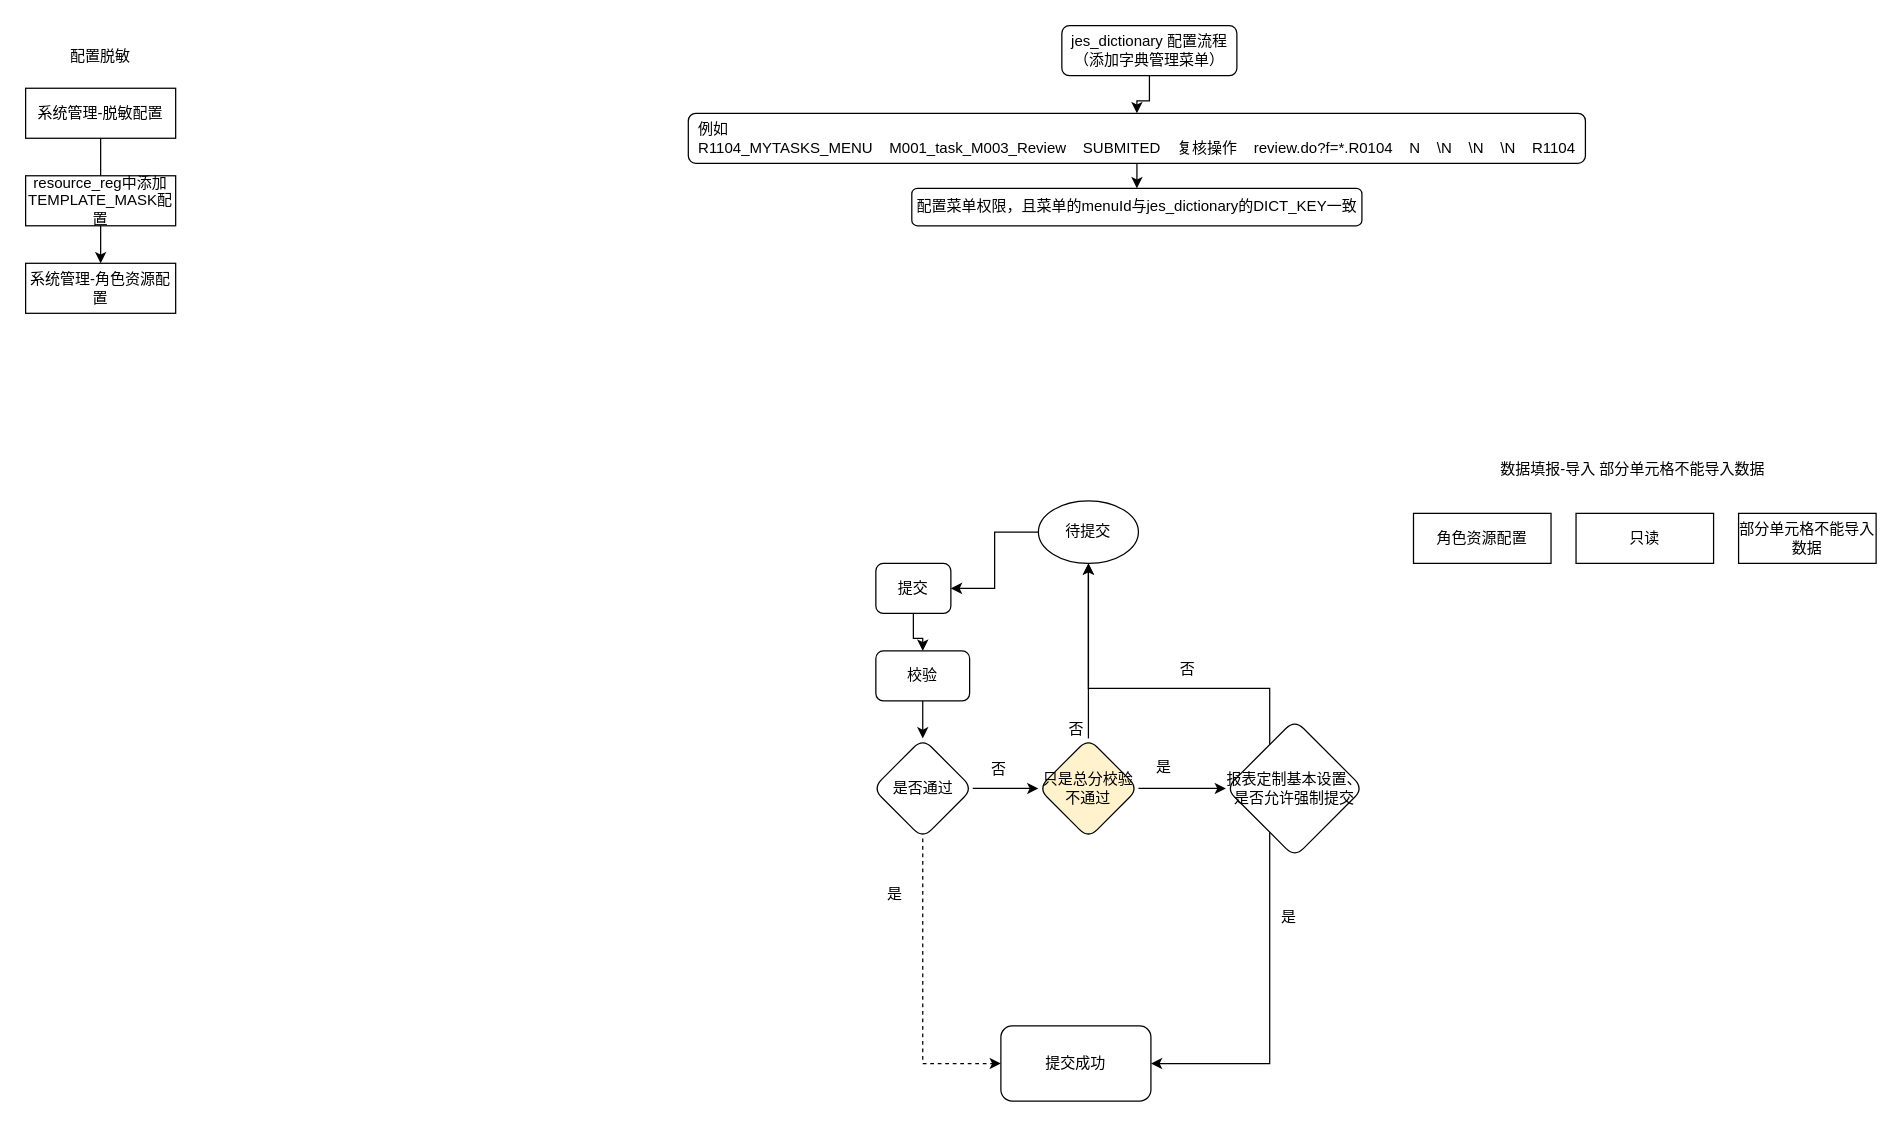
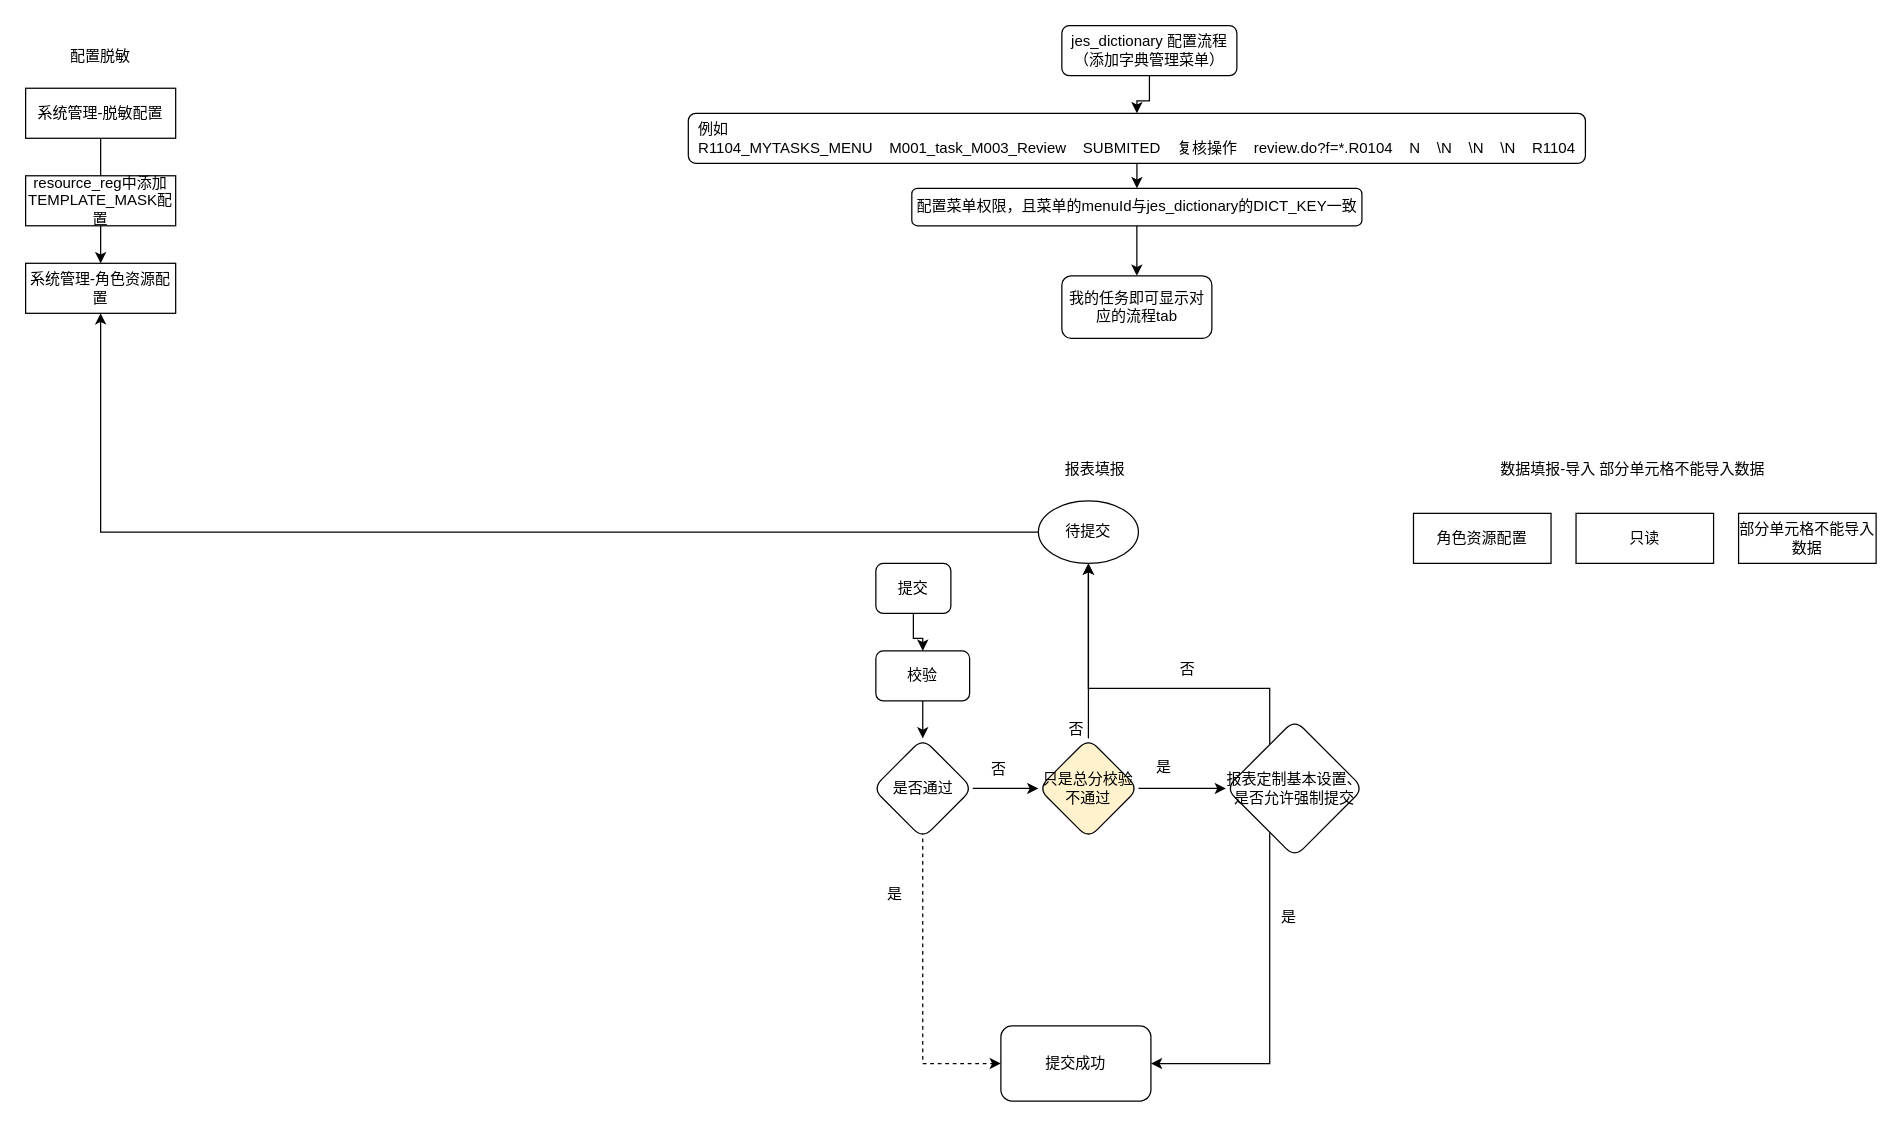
  <mxCell id="0" />
  <mxCell id="1" parent="0" />
  <mxCell id="2" value="" style="edgeStyle=orthogonalEdgeStyle;rounded=0;orthogonalLoop=1;jettySize=auto;html=1;" parent="1" source="3" target="5" edge="1"><mxGeometry relative="1" as="geometry" /></mxCell>
  <mxCell id="3" value="jes_dictionary 配置流程&lt;br&gt;（添加字典管理菜单）" style="rounded=1;whiteSpace=wrap;html=1;fontSize=12;glass=0;strokeWidth=1;shadow=0;" parent="1" vertex="1"><mxGeometry x="848.75" width="140" height="40" as="geometry" y="20" /></mxCell>
  <mxCell id="4" value="" style="edgeStyle=orthogonalEdgeStyle;rounded=0;orthogonalLoop=1;jettySize=auto;html=1;" parent="1" source="5" target="7" edge="1"><mxGeometry relative="1" as="geometry" /></mxCell>
  <mxCell id="5" value="&lt;div&gt;&lt;div style=&quot;text-align: left;&quot;&gt;&lt;span style=&quot;background-color: initial;&quot;&gt;例如&lt;/span&gt;&lt;/div&gt;&lt;span style=&quot;background-color: initial;&quot;&gt;R1104_MYTASKS_MENU&lt;/span&gt;&lt;span style=&quot;background-color: initial;&quot;&gt;&lt;span style=&quot;white-space: pre;&quot;&gt;&amp;nbsp;&amp;nbsp;&amp;nbsp;&amp;nbsp;&lt;/span&gt;&lt;/span&gt;&lt;span style=&quot;background-color: initial;&quot;&gt;M001_task_M003_Review&lt;/span&gt;&lt;span style=&quot;background-color: initial;&quot;&gt;&lt;span style=&quot;white-space: pre;&quot;&gt;&amp;nbsp;&amp;nbsp;&amp;nbsp;&amp;nbsp;&lt;/span&gt;&lt;/span&gt;&lt;span style=&quot;background-color: initial;&quot;&gt;SUBMITED&lt;/span&gt;&lt;span style=&quot;background-color: initial;&quot;&gt;&lt;span style=&quot;white-space: pre;&quot;&gt;&amp;nbsp;&amp;nbsp;&amp;nbsp;&amp;nbsp;&lt;/span&gt;&lt;/span&gt;&lt;span style=&quot;background-color: initial;&quot;&gt;复核操作&lt;/span&gt;&lt;span style=&quot;background-color: initial;&quot;&gt;&lt;span style=&quot;white-space: pre;&quot;&gt;&amp;nbsp;&amp;nbsp;&amp;nbsp;&amp;nbsp;&lt;/span&gt;&lt;/span&gt;&lt;span style=&quot;background-color: initial;&quot;&gt;review.do?f=*.R0104&lt;/span&gt;&lt;span style=&quot;background-color: initial;&quot;&gt;&lt;span style=&quot;white-space: pre;&quot;&gt;&amp;nbsp;&amp;nbsp;&amp;nbsp;&amp;nbsp;&lt;/span&gt;&lt;/span&gt;&lt;span style=&quot;background-color: initial;&quot;&gt;N&lt;/span&gt;&lt;span style=&quot;background-color: initial;&quot;&gt;&lt;span style=&quot;white-space: pre;&quot;&gt;&amp;nbsp;&amp;nbsp;&amp;nbsp;&amp;nbsp;&lt;/span&gt;&lt;/span&gt;&lt;span style=&quot;background-color: initial;&quot;&gt;\N&lt;/span&gt;&lt;span style=&quot;background-color: initial;&quot;&gt;&lt;span style=&quot;white-space: pre;&quot;&gt;&amp;nbsp;&amp;nbsp;&amp;nbsp;&amp;nbsp;&lt;/span&gt;&lt;/span&gt;&lt;span style=&quot;background-color: initial;&quot;&gt;\N&lt;/span&gt;&lt;span style=&quot;background-color: initial;&quot;&gt;&lt;span style=&quot;white-space: pre;&quot;&gt;&amp;nbsp;&amp;nbsp;&amp;nbsp;&amp;nbsp;&lt;/span&gt;&lt;/span&gt;&lt;span style=&quot;background-color: initial;&quot;&gt;\N&lt;/span&gt;&lt;span style=&quot;background-color: initial;&quot;&gt;&lt;span style=&quot;white-space: pre;&quot;&gt;&amp;nbsp;&amp;nbsp;&amp;nbsp;&amp;nbsp;&lt;/span&gt;&lt;/span&gt;&lt;span style=&quot;background-color: initial;&quot;&gt;R1104&lt;/span&gt;&lt;br&gt;&lt;/div&gt;" style="whiteSpace=wrap;html=1;rounded=1;glass=0;strokeWidth=1;shadow=0;" parent="1" vertex="1"><mxGeometry x="550" y="90" width="717.5" height="40" as="geometry" /></mxCell>
+ <mxCell id="6" value="" style="edgeStyle=orthogonalEdgeStyle;rounded=0;orthogonalLoop=1;jettySize=auto;html=1;" parent="1" source="7" target="8" edge="1"><mxGeometry relative="1" as="geometry" /></mxCell>
  <mxCell id="7" value="配置菜单权限，且菜单的menuId与jes_dictionary的DICT_KEY一致" style="whiteSpace=wrap;html=1;rounded=1;glass=0;strokeWidth=1;shadow=0;" parent="1" vertex="1"><mxGeometry x="728.75" y="150" width="360" height="30" as="geometry" /></mxCell>
+ <mxCell id="8" value="我的任务即可显示对应的流程tab" style="whiteSpace=wrap;html=1;rounded=1;glass=0;strokeWidth=1;shadow=0;" parent="1" vertex="1"><mxGeometry x="848.75" y="220" width="120" height="50" as="geometry" /></mxCell>
+ <mxCell id="9" value="报表填报" style="text;html=1;align=center;verticalAlign=middle;resizable=0;points=[];autosize=1;strokeColor=none;fillColor=none;" parent="1" vertex="1"><mxGeometry x="840" y="360" width="70" height="30" as="geometry" /></mxCell>
  <mxCell id="10" value="" style="edgeStyle=orthogonalEdgeStyle;rounded=0;orthogonalLoop=1;jettySize=auto;html=1;" parent="1" source="11" target="13" edge="1"><mxGeometry relative="1" as="geometry" /></mxCell>
  <mxCell id="11" value="提交" style="rounded=1;whiteSpace=wrap;html=1;fontSize=12;glass=0;strokeWidth=1;shadow=0;" parent="1" vertex="1"><mxGeometry x="700" y="450" width="60" height="40" as="geometry" /></mxCell>
  <mxCell id="12" value="" style="edgeStyle=orthogonalEdgeStyle;rounded=0;orthogonalLoop=1;jettySize=auto;html=1;" parent="1" source="13" target="16" edge="1"><mxGeometry relative="1" as="geometry" /></mxCell>
  <mxCell id="13" value="校验" style="rounded=1;whiteSpace=wrap;html=1;fontSize=12;glass=0;strokeWidth=1;shadow=0;" parent="1" vertex="1"><mxGeometry x="700" y="520" width="75" height="40" as="geometry" /></mxCell>
  <mxCell id="14" value="" style="edgeStyle=orthogonalEdgeStyle;rounded=0;orthogonalLoop=1;jettySize=auto;html=1;entryX=0;entryY=0.5;entryDx=0;entryDy=0;" parent="1" source="16" target="20" edge="1"><mxGeometry relative="1" as="geometry"><mxPoint x="837.5" y="630" as="targetPoint" /></mxGeometry></mxCell>
  <mxCell id="15" style="edgeStyle=orthogonalEdgeStyle;rounded=0;orthogonalLoop=1;jettySize=auto;html=1;entryX=0;entryY=0.5;entryDx=0;entryDy=0;exitX=0.5;exitY=1;exitDx=0;exitDy=0;dashed=1;" parent="1" source="16" target="25" edge="1"><mxGeometry relative="1" as="geometry"><mxPoint x="720" y="685" as="sourcePoint" /><mxPoint x="742.5" y="915" as="targetPoint" /></mxGeometry></mxCell>
  <mxCell id="16" value="是否通过" style="rhombus;whiteSpace=wrap;html=1;rounded=1;glass=0;strokeWidth=1;shadow=0;" parent="1" vertex="1"><mxGeometry x="697.5" y="590" width="80" height="80" as="geometry" /></mxCell>
  <mxCell id="17" value="否" style="text;html=1;align=center;verticalAlign=middle;resizable=0;points=[];autosize=1;strokeColor=none;fillColor=none;" parent="1" vertex="1"><mxGeometry x="777.5" y="600" width="40" height="30" as="geometry" /></mxCell>
  <mxCell id="18" value="" style="edgeStyle=orthogonalEdgeStyle;rounded=0;orthogonalLoop=1;jettySize=auto;html=1;" parent="1" source="20" target="23" edge="1"><mxGeometry relative="1" as="geometry" /></mxCell>
  <mxCell id="19" style="edgeStyle=orthogonalEdgeStyle;rounded=0;orthogonalLoop=1;jettySize=auto;html=1;entryX=0.5;entryY=1;entryDx=0;entryDy=0;" parent="1" source="20" target="28" edge="1"><mxGeometry relative="1" as="geometry" /></mxCell>
  <mxCell id="20" value="只是总分校验不通过" style="rhombus;whiteSpace=wrap;html=1;rounded=1;glass=0;strokeWidth=1;shadow=0;fillColor=#fff2cc;" parent="1" vertex="1"><mxGeometry x="830" y="590" width="80" height="80" as="geometry" /></mxCell>
  <mxCell id="21" value="" style="edgeStyle=orthogonalEdgeStyle;rounded=0;orthogonalLoop=1;jettySize=auto;html=1;entryX=1;entryY=0.5;entryDx=0;entryDy=0;" parent="1" source="23" target="25" edge="1"><mxGeometry relative="1" as="geometry"><Array as="points"><mxPoint x="1015" y="850" /></Array></mxGeometry></mxCell>
  <mxCell id="22" style="edgeStyle=orthogonalEdgeStyle;rounded=0;orthogonalLoop=1;jettySize=auto;html=1;entryX=0.5;entryY=1;entryDx=0;entryDy=0;" parent="1" source="23" target="28" edge="1"><mxGeometry relative="1" as="geometry"><Array as="points"><mxPoint x="1015" y="550" /><mxPoint x="870" y="550" /></Array></mxGeometry></mxCell>
  <mxCell id="23" value="报表定制基本设置、是否允许强制提交" style="rhombus;whiteSpace=wrap;html=1;rounded=1;glass=0;strokeWidth=1;shadow=0;" parent="1" vertex="1"><mxGeometry x="980" y="575" width="110" height="110" as="geometry" /></mxCell>
  <mxCell id="24" value="是" style="text;html=1;align=center;verticalAlign=middle;resizable=0;points=[];autosize=1;strokeColor=none;fillColor=none;" parent="1" vertex="1"><mxGeometry x="910" y="598" width="40" height="30" as="geometry" /></mxCell>
  <mxCell id="25" value="提交成功" style="whiteSpace=wrap;html=1;rounded=1;glass=0;strokeWidth=1;shadow=0;" parent="1" vertex="1"><mxGeometry x="800" y="820" width="120" height="60" as="geometry" /></mxCell>
  <mxCell id="26" value="是" style="text;html=1;align=center;verticalAlign=middle;resizable=0;points=[];autosize=1;strokeColor=none;fillColor=none;" parent="1" vertex="1"><mxGeometry x="1010" y="718" width="40" height="30" as="geometry" /></mxCell>
- <mxCell id="27" style="edgeStyle=orthogonalEdgeStyle;rounded=0;orthogonalLoop=1;jettySize=auto;html=1;entryX=1;entryY=0.5;entryDx=0;entryDy=0;" parent="1" source="28" target="11" edge="1"><mxGeometry relative="1" as="geometry" /></mxCell>
+ <mxCell id="27" style="edgeStyle=orthogonalEdgeStyle;rounded=0;orthogonalLoop=1;jettySize=auto;html=1;" parent="1" source="28" target="41" edge="1"><mxGeometry relative="1" as="geometry" /></mxCell>
  <mxCell id="28" value="待提交" style="ellipse;whiteSpace=wrap;html=1;" parent="1" vertex="1"><mxGeometry x="830" y="400" width="80" height="50" as="geometry" /></mxCell>
  <mxCell id="29" value="是" style="text;html=1;align=center;verticalAlign=middle;resizable=0;points=[];autosize=1;strokeColor=none;fillColor=none;" parent="1" vertex="1"><mxGeometry x="695" y="700" width="40" height="30" as="geometry" /></mxCell>
  <mxCell id="30" value="否" style="text;html=1;align=center;verticalAlign=middle;resizable=0;points=[];autosize=1;strokeColor=none;fillColor=none;" parent="1" vertex="1"><mxGeometry x="840" y="568" width="40" height="30" as="geometry" /></mxCell>
  <mxCell id="31" value="否" style="text;html=1;align=center;verticalAlign=middle;resizable=0;points=[];autosize=1;strokeColor=none;fillColor=none;" parent="1" vertex="1"><mxGeometry x="928.75" y="520" width="40" height="30" as="geometry" /></mxCell>
  <mxCell id="32" value="数据填报-导入 部分单元格不能导入数据" style="text;html=1;align=center;verticalAlign=middle;resizable=0;points=[];autosize=1;strokeColor=none;fillColor=none;" parent="1" vertex="1"><mxGeometry x="1190" y="360" width="230" height="30" as="geometry" /></mxCell>
  <mxCell id="33" value="角色资源配置" style="rounded=0;whiteSpace=wrap;html=1;" parent="1" vertex="1"><mxGeometry x="1130" y="410" width="110" height="40" as="geometry" /></mxCell>
  <mxCell id="34" value="只读" style="rounded=0;whiteSpace=wrap;html=1;" parent="1" vertex="1"><mxGeometry x="1260" y="410" width="110" height="40" as="geometry" /></mxCell>
  <mxCell id="35" value="部分单元格不能导入数据" style="rounded=0;whiteSpace=wrap;html=1;" parent="1" vertex="1"><mxGeometry x="1390" y="410" width="110" height="40" as="geometry" /></mxCell>
  <mxCell id="36" value="配置脱敏" style="text;html=1;strokeColor=none;fillColor=none;align=center;verticalAlign=middle;whiteSpace=wrap;rounded=0;" vertex="1" parent="1"><mxGeometry x="50" y="30" width="60" height="30" as="geometry" /></mxCell>
  <mxCell id="37" value="" style="edgeStyle=orthogonalEdgeStyle;rounded=0;orthogonalLoop=1;jettySize=auto;html=1;endArrow=none;" edge="1" parent="1" source="38" target="40"><mxGeometry relative="1" as="geometry" /></mxCell>
  <mxCell id="38" value="系统管理-脱敏配置" style="rounded=0;whiteSpace=wrap;html=1;" vertex="1" parent="1"><mxGeometry x="20" y="70" width="120" height="40" as="geometry" /></mxCell>
  <mxCell id="39" value="" style="edgeStyle=orthogonalEdgeStyle;rounded=0;orthogonalLoop=1;jettySize=auto;html=1;" edge="1" parent="1" source="40" target="41"><mxGeometry relative="1" as="geometry" /></mxCell>
  <mxCell id="40" value="resource_reg中添加TEMPLATE_MASK&lt;span style=&quot;background-color: initial;&quot;&gt;配置&lt;/span&gt;" style="rounded=0;whiteSpace=wrap;html=1;" vertex="1" parent="1"><mxGeometry x="20" y="140" width="120" height="40" as="geometry" /></mxCell>
  <mxCell id="41" value="系统管理-角色资源配置" style="rounded=0;whiteSpace=wrap;html=1;" vertex="1" parent="1"><mxGeometry x="20" y="210" width="120" height="40" as="geometry" /></mxCell>
